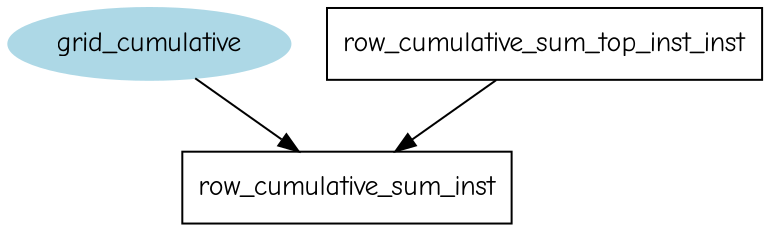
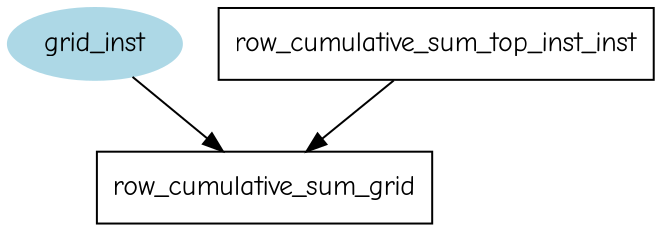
  digraph {
    fontname="Comic Neue"
    node [fontname="Comic Neue" shape=box]
    edge [fontname="Comic Neue"]
-   n1 [label=row_cumulative_sum_inst]
-   n2 [color=lightblue label=grid_cumulative style=filled shape=""]
+   n1 [label=row_cumulative_sum_grid]
+   n2 [color=lightblue label=grid_inst style=filled shape=""]
    n3 [label=row_cumulative_sum_top_inst_inst]
    n2 -> n1
    n3 -> n1
  }
